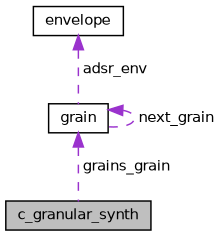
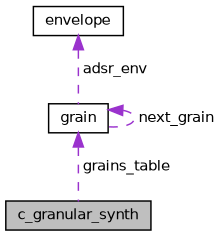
  digraph {
    node [color=black fillcolor=white fontname=Helvetica fontsize=10 shape=record style=filled]
    edge [color=darkorchid3 dir=back fontname=Helvetica fontsize=10 labelfontname=Helvetica labelfontsize=10 style=dashed]
    n1 [fillcolor=grey75 fontcolor=black height=0.2 label=c_granular_synth width=0.4]
    n2 [height=0.2 label=grain width=0.4]
    n3 [height=0.2 label=envelope width=0.4]
-   n2 -> n1 [label=" grains_grain"]
+   n2 -> n1 [label=" grains_table"]
    n2 -> n2 [label=" next_grain"]
    n3 -> n2 [label=" adsr_env"]
  }
